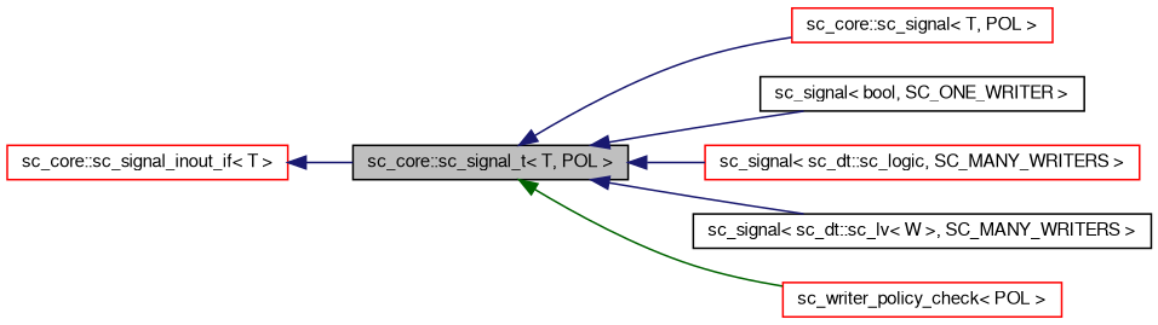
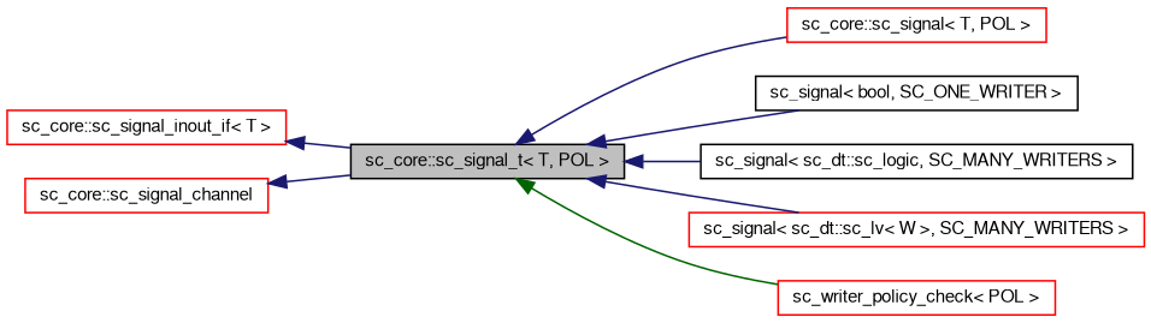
  digraph {
    rankdir=LR
    node [color=red fillcolor=white fontname=FreeSans fontsize=10 shape=record style=filled]
    edge [color=midnightblue dir=back fontname=FreeSans fontsize=10 labelfontname=FreeSans labelfontsize=10 style=solid]
    n1 [color=black fillcolor=grey75 fontcolor=black height=0.2 label="sc_core::sc_signal_t\< T, POL \>" width=0.4]
    n2 [height=0.2 label="sc_core::sc_signal\< T, POL \>" width=0.4]
    n3 [color=black height=0.2 label="sc_signal\< bool, SC_ONE_WRITER \>" width=0.4]
-   n4 [height=0.2 label="sc_signal\< sc_dt::sc_logic, SC_MANY_WRITERS \>" width=0.4]
-   n5 [color=black height=0.2 label="sc_signal\< sc_dt::sc_lv\< W \>, SC_MANY_WRITERS \>" width=0.4]
+   n4 [color=black height=0.2 label="sc_signal\< sc_dt::sc_logic, SC_MANY_WRITERS \>" width=0.4]
+   n5 [height=0.2 label="sc_signal\< sc_dt::sc_lv\< W \>, SC_MANY_WRITERS \>" width=0.4]
    n6 [height=0.2 label="sc_writer_policy_check\< POL \>" width=0.4]
    n7 [height=0.2 label="sc_core::sc_signal_inout_if\< T \>" width=0.4]
+   n8 [height=0.2 label="sc_core::sc_signal_channel" width=0.4]
    n1 -> n2
    n1 -> n3
    n1 -> n4
    n1 -> n5
    n1 -> n6 [color=darkgreen]
    n7 -> n1
+   n8 -> n1
  }
